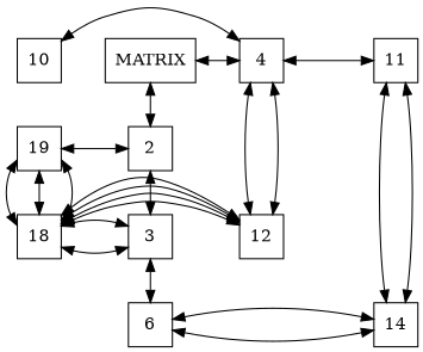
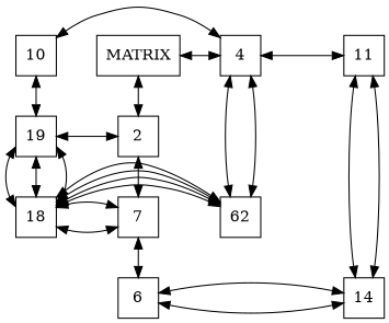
  digraph {
    nodesep=0.5
    rankdir=TB
    node [shape=rectangle]
    edge [dir=both]
    n1 [height=0.5 label=2 width=0.5]
    n2 [height=0.5 label=19 width=0.5]
    n3 [height=0.5 label=18 width=0.5]
-   n4 [height=0.5 label=12 width=0.5]
-   n5 [height=0.5 label=3 width=0.5]
+   n4 [height=0.5 label=62 width=0.5]
+   n5 [height=0.5 label=7 width=0.5]
    n6 [height=0.5 label=6 width=0.5]
    n7 [height=0.5 label=14 width=0.5]
    n8 [height=0.5 label=MATRIX width=0.5]
    n9 [height=0.5 label=10 width=0.5]
    n10 [height=0.5 label=4 width=0.5]
    n11 [height=0.5 label=11 width=0.5]
    subgraph sub_1 {
      rank=same
      n1
      n2
    }
    subgraph sub_2 {
      rank=same
      n3
      n4
    }
    subgraph sub_3 {
      rank=same
      n3
      n5
    }
    subgraph sub_4 {
      rank=same
      n3
      n4
    }
    subgraph sub_5 {
      rank=same
      n3
      n5
    }
    subgraph sub_6 {
      rank=same
      n3
      n4
    }
    subgraph sub_7 {
      rank=same
      n3
      n4
    }
    subgraph sub_8 {
      rank=same
      n6
      n7
    }
    subgraph sub_9 {
      rank=same
      n6
      n7
    }
    subgraph sub_10 {
      rank=same
      n8
      n9
      n10
      n11
    }
    n1 -> n2 [constraint=false]
    n1 -> n5
    n2 -> n3
    n2 -> n3
    n3 -> n2
    n3 -> n4 [constraint=false]
    n3 -> n4 [constraint=false]
    n4 -> n3 [constraint=false]
    n4 -> n3 [constraint=false]
    n5 -> n3 [constraint=false]
    n5 -> n3 [constraint=false]
    n5 -> n6
    n6 -> n7 [constraint=false]
    n6 -> n7 [constraint=false]
    n8 -> n1
    n8 -> n10
+   n9 -> n2
    n9 -> n10
    n10 -> n4
    n10 -> n4
    n10 -> n11
    n11 -> n7
    n11 -> n7
  }
